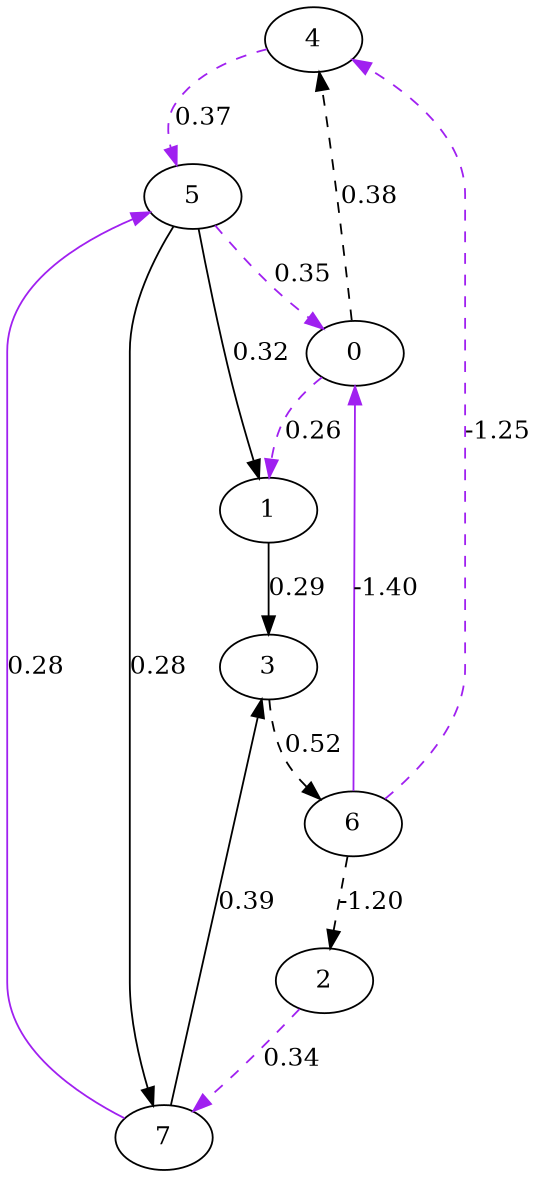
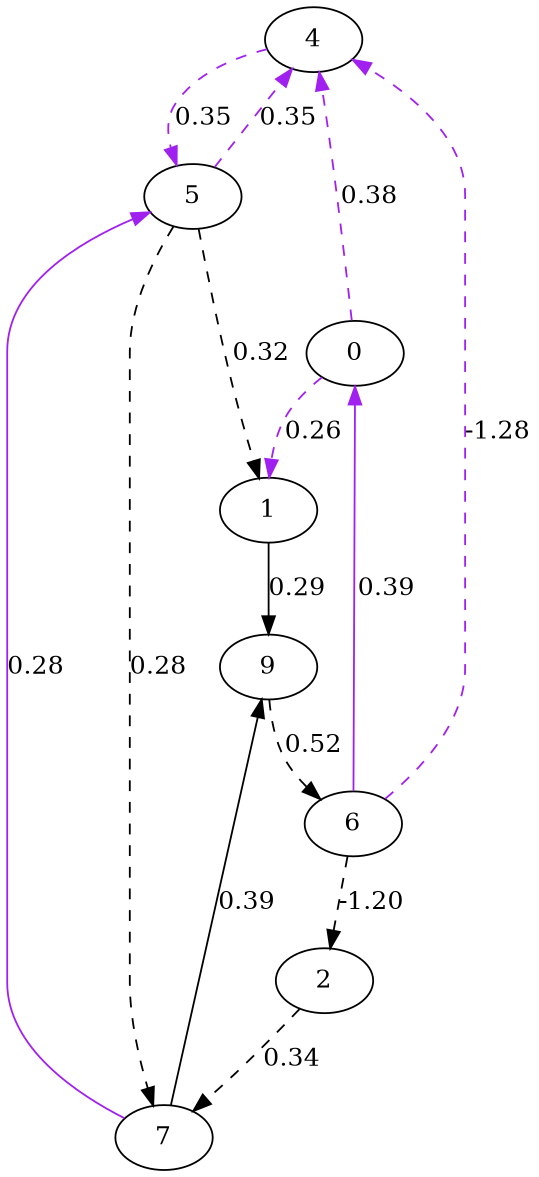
  digraph {
    edge [color=black style=dashed]
    4
    5
    7
    1
-   3
+   3 [label=9]
    6
    0
    2
-   4 -> 5 [color=purple label=0.37]
-   5 -> 0 [color=purple label=0.35]
-   5 -> 7 [label=0.28 style=solid]
-   5 -> 1 [label=0.32 style=solid]
+   4 -> 5 [color=purple label=0.35]
+   5 -> 4 [color=purple label=0.35]
+   5 -> 7 [label=0.28]
+   5 -> 1 [label=0.32]
    7 -> 5 [color=purple label=0.28 style=solid]
    7 -> 3 [label=0.39 style=solid]
    1 -> 3 [label=0.29 style=solid]
    3 -> 6 [label=0.52]
-   6 -> 4 [color=purple label=-1.25]
-   6 -> 0 [color=purple label=-1.40 style=solid]
+   6 -> 4 [color=purple label=-1.28]
+   6 -> 0 [color=purple label=0.39 style=solid]
    6 -> 2 [label=-1.20]
-   0 -> 4 [label=0.38]
+   0 -> 4 [color=purple label=0.38]
    0 -> 1 [color=purple label=0.26]
-   2 -> 7 [color=purple label=0.34]
+   2 -> 7 [label=0.34]
  }
